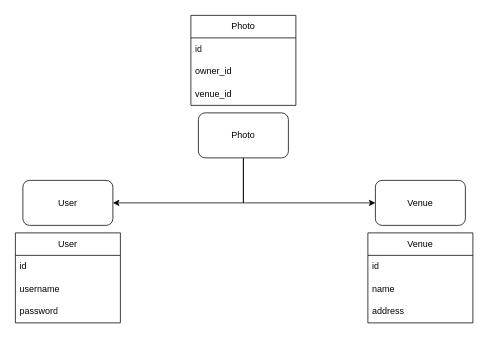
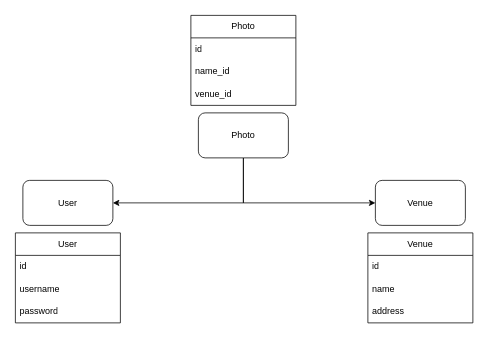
  <mxCell id="0" />
  <mxCell id="1" parent="0" />
  <mxCell id="2" value="User" style="swimlane;fontStyle=0;childLayout=stackLayout;horizontal=1;startSize=30;horizontalStack=0;resizeParent=1;resizeParentMax=0;resizeLast=0;collapsible=1;marginBottom=0;whiteSpace=wrap;html=1;" vertex="1" parent="1"><mxGeometry x="20" y="310" width="140" height="120" as="geometry" /></mxCell>
  <mxCell id="3" value="id" style="text;strokeColor=none;fillColor=none;align=left;verticalAlign=middle;spacingLeft=4;spacingRight=4;overflow=hidden;points=[[0,0.5],[1,0.5]];portConstraint=eastwest;rotatable=0;whiteSpace=wrap;html=1;" vertex="1" parent="2"><mxGeometry y="30" width="140" height="30" as="geometry" /></mxCell>
  <mxCell id="4" value="username" style="text;strokeColor=none;fillColor=none;align=left;verticalAlign=middle;spacingLeft=4;spacingRight=4;overflow=hidden;points=[[0,0.5],[1,0.5]];portConstraint=eastwest;rotatable=0;whiteSpace=wrap;html=1;" vertex="1" parent="2"><mxGeometry y="60" width="140" height="30" as="geometry" /></mxCell>
  <mxCell id="5" value="password" style="text;strokeColor=none;fillColor=none;align=left;verticalAlign=middle;spacingLeft=4;spacingRight=4;overflow=hidden;points=[[0,0.5],[1,0.5]];portConstraint=eastwest;rotatable=0;whiteSpace=wrap;html=1;" vertex="1" parent="2"><mxGeometry y="90" width="140" height="30" as="geometry" /></mxCell>
  <mxCell id="6" value="User" style="rounded=1;whiteSpace=wrap;html=1;" vertex="1" parent="1"><mxGeometry x="30" y="240" width="120" height="60" as="geometry" /></mxCell>
  <mxCell id="7" style="edgeStyle=orthogonalEdgeStyle;rounded=0;orthogonalLoop=1;jettySize=auto;html=1;exitX=0.5;exitY=1;exitDx=0;exitDy=0;entryX=1;entryY=0.5;entryDx=0;entryDy=0;" edge="1" parent="1" source="9" target="6"><mxGeometry relative="1" as="geometry" /></mxCell>
  <mxCell id="8" style="edgeStyle=orthogonalEdgeStyle;rounded=0;orthogonalLoop=1;jettySize=auto;html=1;exitX=0.5;exitY=1;exitDx=0;exitDy=0;entryX=0;entryY=0.5;entryDx=0;entryDy=0;" edge="1" parent="1" source="9" target="18"><mxGeometry relative="1" as="geometry" /></mxCell>
  <mxCell id="9" value="Photo" style="rounded=1;whiteSpace=wrap;html=1;" vertex="1" parent="1"><mxGeometry x="264" y="150" width="120" height="60" as="geometry" /></mxCell>
  <mxCell id="10" value="Photo" style="swimlane;fontStyle=0;childLayout=stackLayout;horizontal=1;startSize=30;horizontalStack=0;resizeParent=1;resizeParentMax=0;resizeLast=0;collapsible=1;marginBottom=0;whiteSpace=wrap;html=1;" vertex="1" parent="1"><mxGeometry x="254" y="20" width="140" height="120" as="geometry" /></mxCell>
  <mxCell id="11" value="id" style="text;strokeColor=none;fillColor=none;align=left;verticalAlign=middle;spacingLeft=4;spacingRight=4;overflow=hidden;points=[[0,0.5],[1,0.5]];portConstraint=eastwest;rotatable=0;whiteSpace=wrap;html=1;" vertex="1" parent="10"><mxGeometry y="30" width="140" height="30" as="geometry" /></mxCell>
- <mxCell id="12" value="owner_id" style="text;strokeColor=none;fillColor=none;align=left;verticalAlign=middle;spacingLeft=4;spacingRight=4;overflow=hidden;points=[[0,0.5],[1,0.5]];portConstraint=eastwest;rotatable=0;whiteSpace=wrap;html=1;" vertex="1" parent="10"><mxGeometry y="60" width="140" height="30" as="geometry" /></mxCell>
+ <mxCell id="12" value="name_id" style="text;strokeColor=none;fillColor=none;align=left;verticalAlign=middle;spacingLeft=4;spacingRight=4;overflow=hidden;points=[[0,0.5],[1,0.5]];portConstraint=eastwest;rotatable=0;whiteSpace=wrap;html=1;" vertex="1" parent="10"><mxGeometry y="60" width="140" height="30" as="geometry" /></mxCell>
  <mxCell id="13" value="venue_id" style="text;strokeColor=none;fillColor=none;align=left;verticalAlign=middle;spacingLeft=4;spacingRight=4;overflow=hidden;points=[[0,0.5],[1,0.5]];portConstraint=eastwest;rotatable=0;whiteSpace=wrap;html=1;" vertex="1" parent="10"><mxGeometry y="90" width="140" height="30" as="geometry" /></mxCell>
  <mxCell id="14" value="Venue" style="swimlane;fontStyle=0;childLayout=stackLayout;horizontal=1;startSize=30;horizontalStack=0;resizeParent=1;resizeParentMax=0;resizeLast=0;collapsible=1;marginBottom=0;whiteSpace=wrap;html=1;" vertex="1" parent="1"><mxGeometry x="490" y="310" width="140" height="120" as="geometry" /></mxCell>
  <mxCell id="15" value="id" style="text;strokeColor=none;fillColor=none;align=left;verticalAlign=middle;spacingLeft=4;spacingRight=4;overflow=hidden;points=[[0,0.5],[1,0.5]];portConstraint=eastwest;rotatable=0;whiteSpace=wrap;html=1;" vertex="1" parent="14"><mxGeometry y="30" width="140" height="30" as="geometry" /></mxCell>
  <mxCell id="16" value="name" style="text;strokeColor=none;fillColor=none;align=left;verticalAlign=middle;spacingLeft=4;spacingRight=4;overflow=hidden;points=[[0,0.5],[1,0.5]];portConstraint=eastwest;rotatable=0;whiteSpace=wrap;html=1;" vertex="1" parent="14"><mxGeometry y="60" width="140" height="30" as="geometry" /></mxCell>
  <mxCell id="17" value="address" style="text;strokeColor=none;fillColor=none;align=left;verticalAlign=middle;spacingLeft=4;spacingRight=4;overflow=hidden;points=[[0,0.5],[1,0.5]];portConstraint=eastwest;rotatable=0;whiteSpace=wrap;html=1;" vertex="1" parent="14"><mxGeometry y="90" width="140" height="30" as="geometry" /></mxCell>
  <mxCell id="18" value="Venue" style="rounded=1;whiteSpace=wrap;html=1;" vertex="1" parent="1"><mxGeometry x="500" y="240" width="120" height="60" as="geometry" /></mxCell>
